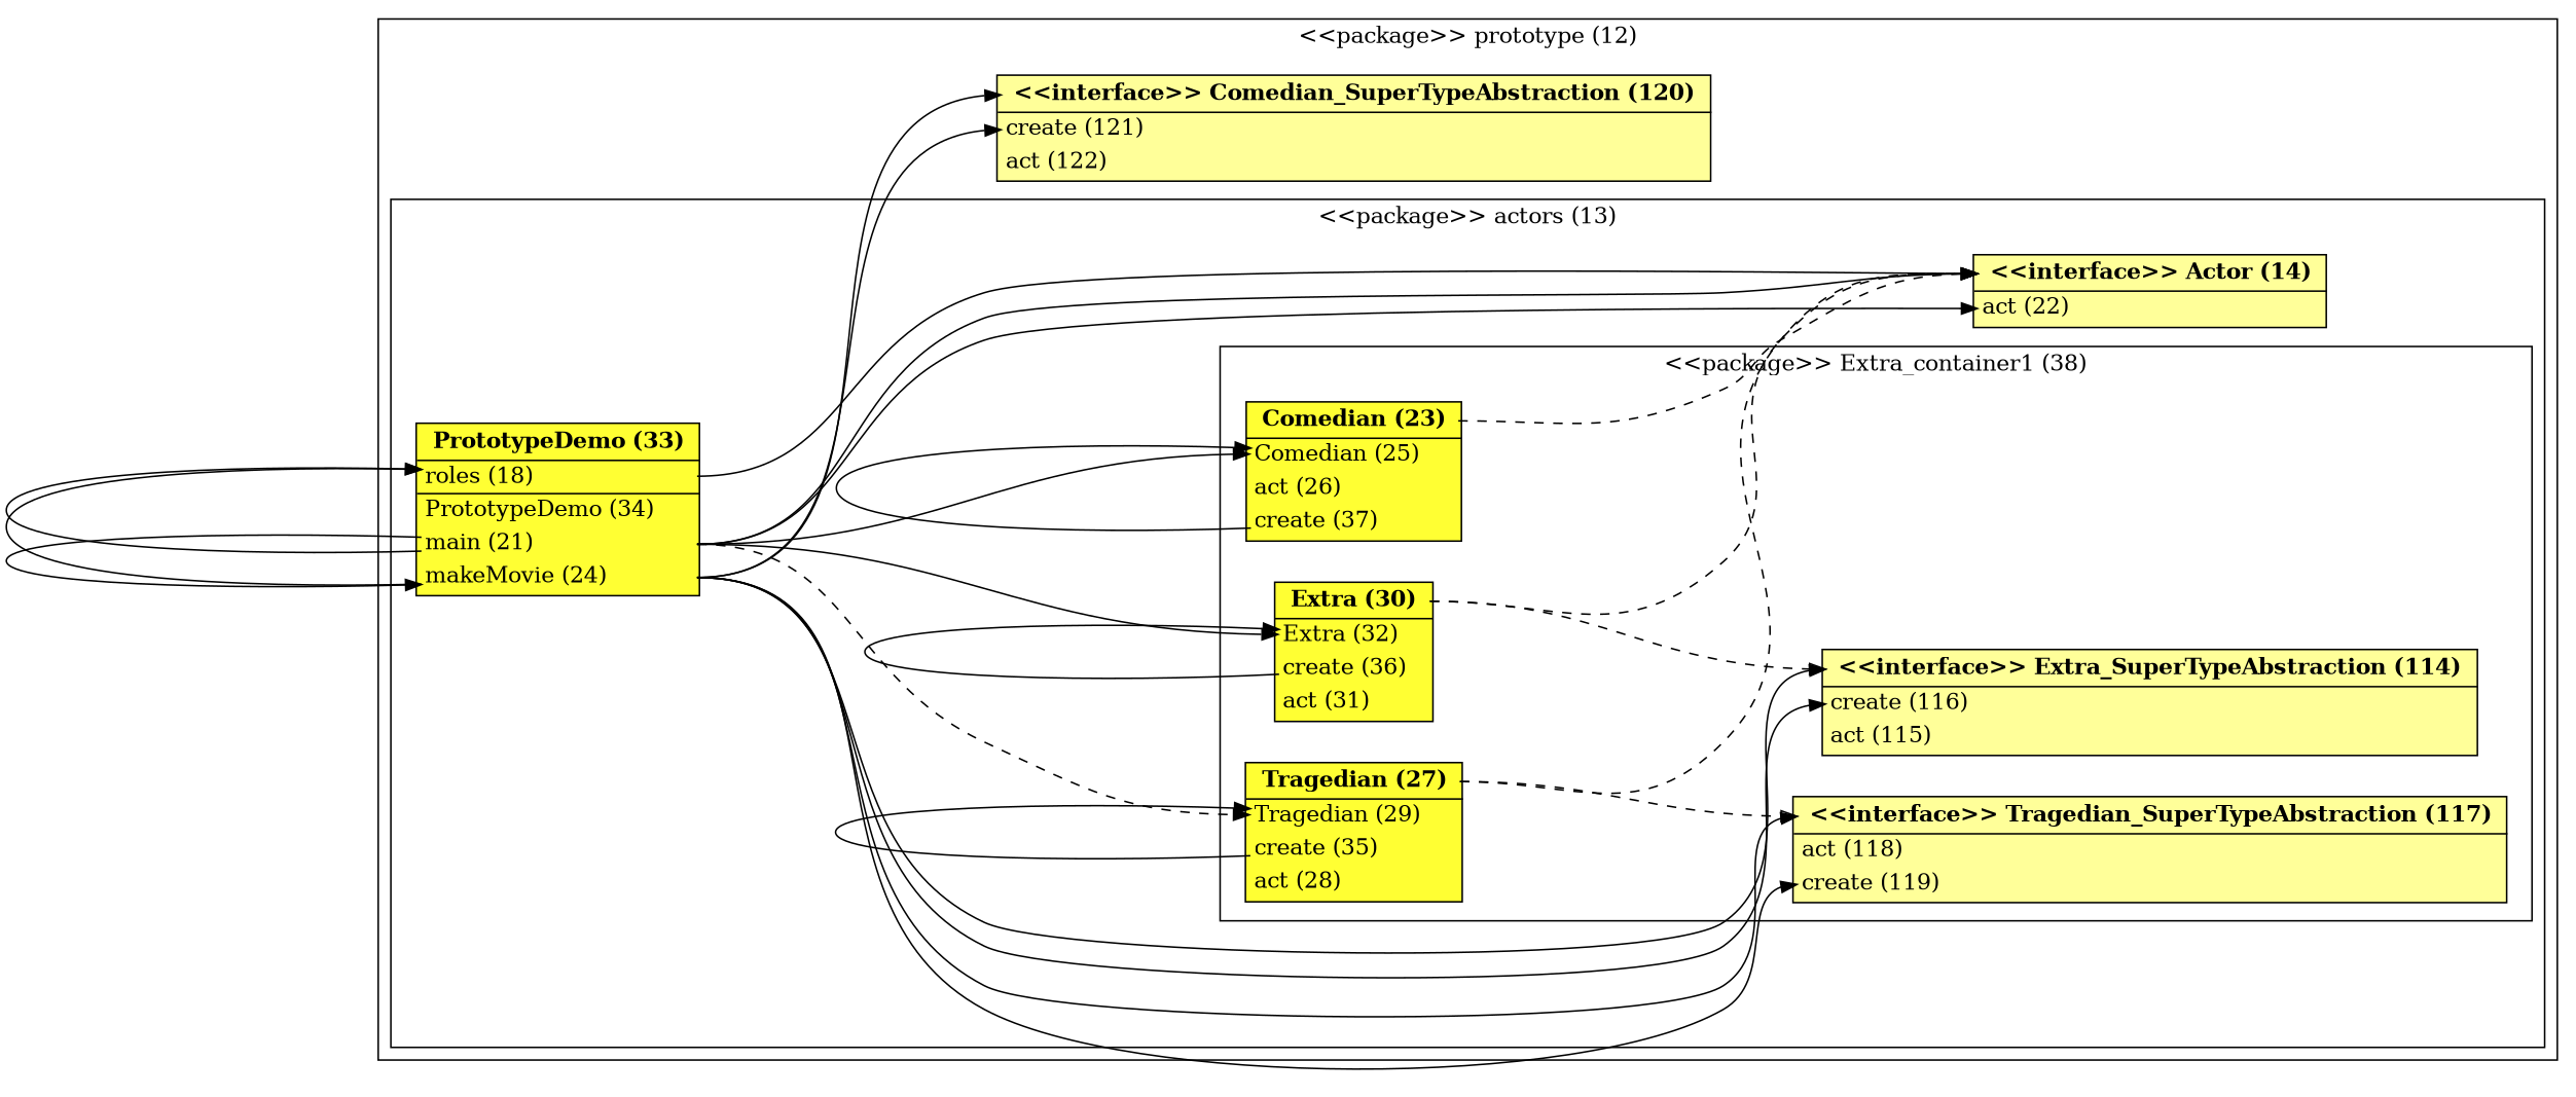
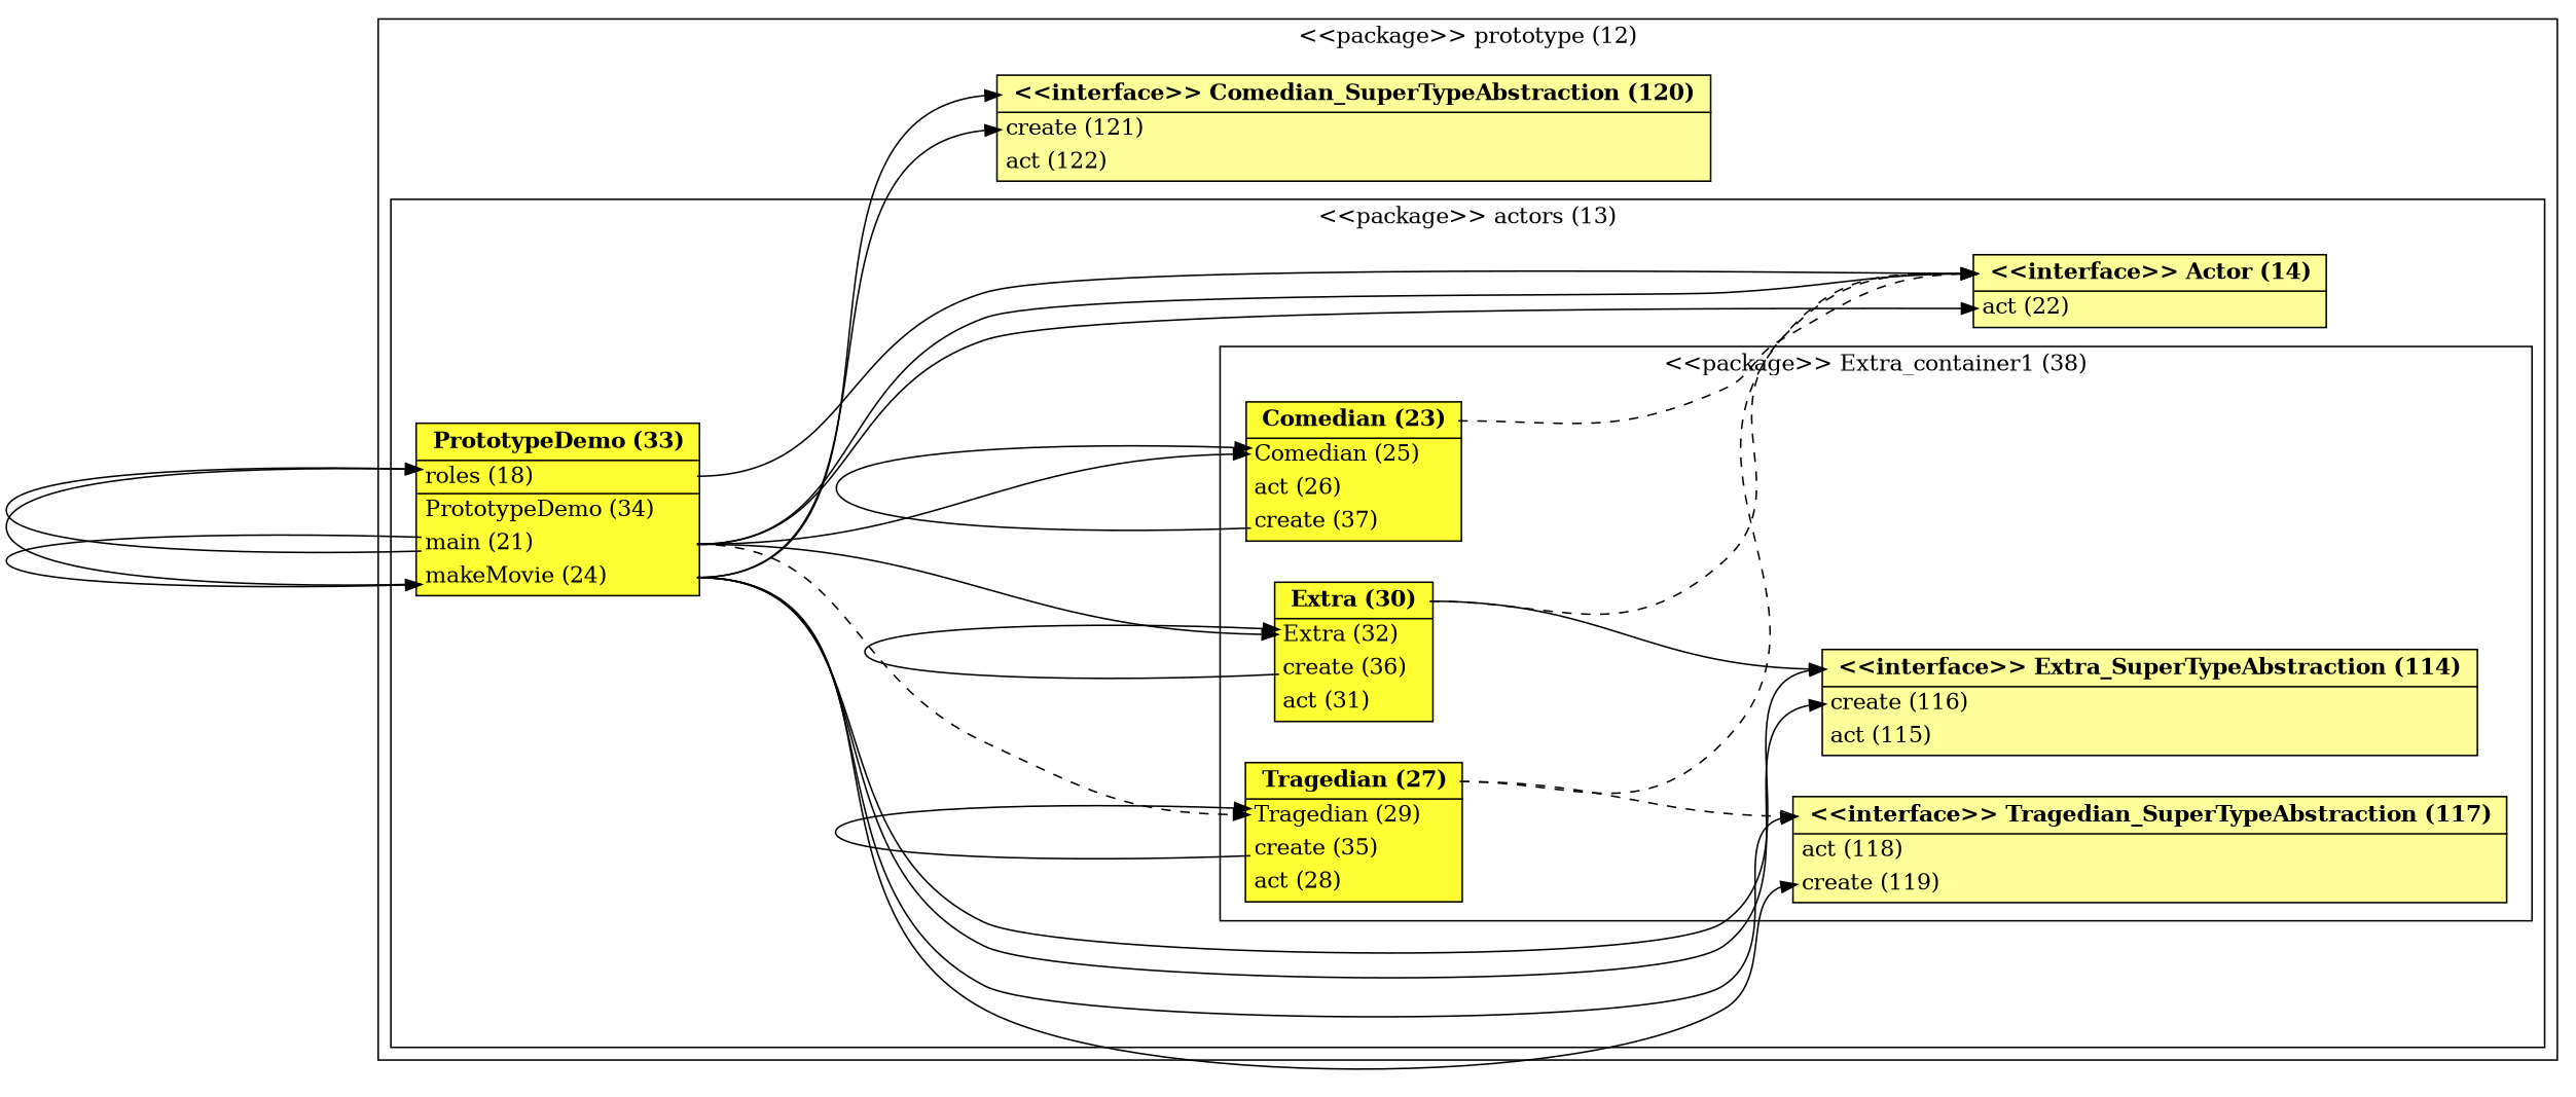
  digraph {
    compound=true
    rankdir=LR
    ranksep=equally
    node [shape=none]
    edge [arrowhead=normal color=black headport=14 penwidth=1 style=bold tailport=21]
    n1 [label=<<TABLE BGCOLOR="#FFFF33"> <TR> <TD PORT="30" BORDER="0"> <B>Extra (30) </B></TD></TR> <HR/> <TR><TD PORT="32" ALIGN="LEFT" BORDER="0">Extra (32)</TD></TR> <TR><TD PORT="36" ALIGN="LEFT" BORDER="0">create (36)</TD></TR> <TR><TD PORT="31" ALIGN="LEFT" BORDER="0">act (31)</TD></TR> </TABLE>>]
    n2 [label=<<TABLE BGCOLOR="#FFFF99"> <TR> <TD PORT="114" BORDER="0"> <B>&lt;&lt;interface&gt;&gt; Extra_SuperTypeAbstraction (114) </B></TD></TR> <HR/> <TR><TD PORT="116" ALIGN="LEFT" BORDER="0">create (116)</TD></TR> <TR><TD PORT="115" ALIGN="LEFT" BORDER="0">act (115)</TD></TR> </TABLE>>]
    n3 [label=<<TABLE BGCOLOR="#FFFF99"> <TR> <TD PORT="117" BORDER="0"> <B>&lt;&lt;interface&gt;&gt; Tragedian_SuperTypeAbstraction (117) </B></TD></TR> <HR/> <TR><TD PORT="118" ALIGN="LEFT" BORDER="0">act (118)</TD></TR> <TR><TD PORT="119" ALIGN="LEFT" BORDER="0">create (119)</TD></TR> </TABLE>>]
    n4 [label=<<TABLE BGCOLOR="#FFFF33"> <TR> <TD PORT="27" BORDER="0"> <B>Tragedian (27) </B></TD></TR> <HR/> <TR><TD PORT="29" ALIGN="LEFT" BORDER="0">Tragedian (29)</TD></TR> <TR><TD PORT="35" ALIGN="LEFT" BORDER="0">create (35)</TD></TR> <TR><TD PORT="28" ALIGN="LEFT" BORDER="0">act (28)</TD></TR> </TABLE>>]
    n5 [label=<<TABLE BGCOLOR="#FFFF33"> <TR> <TD PORT="23" BORDER="0"> <B>Comedian (23) </B></TD></TR> <HR/> <TR><TD PORT="25" ALIGN="LEFT" BORDER="0">Comedian (25)</TD></TR> <TR><TD PORT="26" ALIGN="LEFT" BORDER="0">act (26)</TD></TR> <TR><TD PORT="37" ALIGN="LEFT" BORDER="0">create (37)</TD></TR> </TABLE>>]
    n6 [label=<<TABLE BGCOLOR="#FFFF33"> <TR> <TD PORT="33" BORDER="0"> <B>PrototypeDemo (33) </B></TD></TR> <HR/> <TR><TD PORT="18" ALIGN="LEFT" BORDER="0">roles (18)</TD></TR> <HR/> <TR><TD PORT="34" ALIGN="LEFT" BORDER="0">PrototypeDemo (34)</TD></TR> <TR><TD PORT="21" ALIGN="LEFT" BORDER="0">main (21)</TD></TR> <TR><TD PORT="24" ALIGN="LEFT" BORDER="0">makeMovie (24)</TD></TR> </TABLE>>]
    n7 [label=<<TABLE BGCOLOR="#FFFF99"> <TR> <TD PORT="14" BORDER="0"> <B>&lt;&lt;interface&gt;&gt; Actor (14) </B></TD></TR> <HR/> <TR><TD PORT="22" ALIGN="LEFT" BORDER="0">act (22)</TD></TR> </TABLE>>]
    n8 [label=<<TABLE BGCOLOR="#FFFF99"> <TR> <TD PORT="120" BORDER="0"> <B>&lt;&lt;interface&gt;&gt; Comedian_SuperTypeAbstraction (120) </B></TD></TR> <HR/> <TR><TD PORT="121" ALIGN="LEFT" BORDER="0">create (121)</TD></TR> <TR><TD PORT="122" ALIGN="LEFT" BORDER="0">act (122)</TD></TR> </TABLE>>]
    subgraph cluster_1 {
      color=black
      label="&lt;&lt;package&gt;&gt; prototype (12)"
      n8
      subgraph cluster_2 {
        color=black
        label="&lt;&lt;package&gt;&gt; actors (13)"
        n6
        n7
        subgraph cluster_3 {
          color=black
          label="&lt;&lt;package&gt;&gt; Extra_container1 (38)"
          n1
          n2
          n3
          n4
          n5
        }
      }
    }
    n1 -> n1 [headport=32 tailport=36]
-   n1 -> n2 [arrowhead=empty headport=114 style=dashed tailport=30]
+   n1 -> n2 [arrowhead=empty headport=114 tailport=30]
    n1 -> n7 [arrowhead=empty style=dashed tailport=30]
    n4 -> n3 [arrowhead=empty headport=117 style=dashed tailport=27]
    n4 -> n4 [headport=29 tailport=35]
    n4 -> n7 [arrowhead=empty style=dashed tailport=27]
    n5 -> n5 [headport=25 tailport=37]
    n5 -> n7 [arrowhead=empty style=dashed tailport=23]
    n6 -> n1 [headport=32]
    n6 -> n2 [headport=116 tailport=24]
    n6 -> n2 [headport=114 tailport=24]
    n6 -> n3 [headport=119 tailport=24]
    n6 -> n3 [headport=117 tailport=24]
    n6 -> n4 [headport=29 style=dashed]
    n6 -> n5 [headport=25]
    n6 -> n6 [headport=24]
    n6 -> n6 [headport=18 tailport=24]
    n6 -> n6 [headport=18]
    n6 -> n7 [headport=22]
    n6 -> n7 [tailport=18]
    n6 -> n7
    n6 -> n8 [headport=121 tailport=24]
    n6 -> n8 [headport=120 tailport=24]
  }
